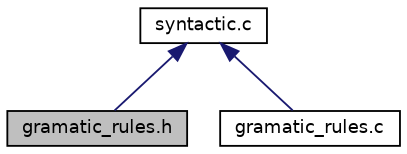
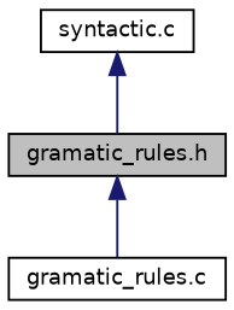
  digraph {
    node [color=black fillcolor=white fontname=Helvetica fontsize=10 shape=record style=filled]
    edge [color=midnightblue dir=back fontname=Helvetica fontsize=10 labelfontname=Helvetica labelfontsize=10 style=solid]
    n1 [fillcolor=grey75 fontcolor=black height=0.2 label="gramatic_rules.h" width=0.4]
    n2 [height=0.2 label="gramatic_rules.c" width=0.4]
    n3 [height=0.2 label="syntactic.c" width=0.4]
-   n3 -> n2
+   n1 -> n2
    n3 -> n1
  }
